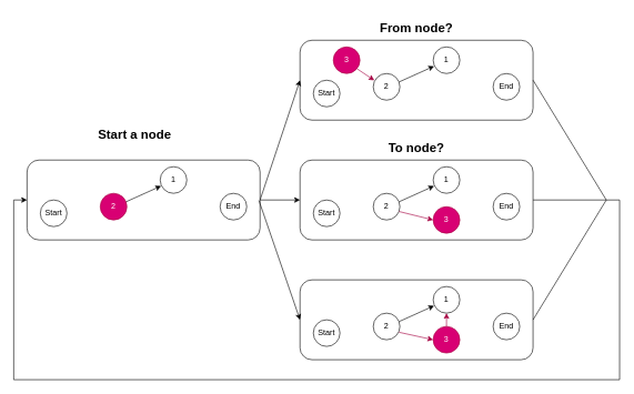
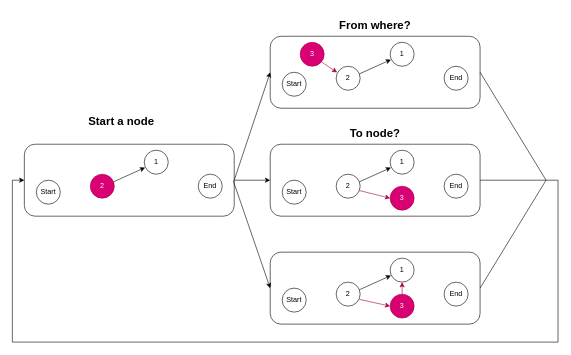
  <mxCell id="0" />
  <mxCell id="1" parent="0" />
  <mxCell id="2" value="&lt;h1 style=&quot;margin-top: 0px;&quot;&gt;&lt;span style=&quot;font-size: 19px;&quot;&gt;Start a node&lt;/span&gt;&lt;/h1&gt;" style="text;html=1;whiteSpace=wrap;overflow=hidden;rounded=0;" parent="1" vertex="1"><mxGeometry x="145" y="180" width="140" height="40" as="geometry" /></mxCell>
  <mxCell id="3" value="" style="group" parent="1" vertex="1" connectable="0"><mxGeometry x="40" y="240" width="350" height="120" as="geometry" /></mxCell>
  <mxCell id="4" value="" style="rounded=1;whiteSpace=wrap;html=1;fillColor=none;" parent="3" vertex="1"><mxGeometry width="350" height="120" as="geometry" /></mxCell>
  <mxCell id="5" value="Start" style="ellipse;whiteSpace=wrap;html=1;aspect=fixed;" parent="3" vertex="1"><mxGeometry x="20" y="60" width="40" height="40" as="geometry" /></mxCell>
  <mxCell id="6" value="End" style="ellipse;whiteSpace=wrap;html=1;aspect=fixed;" parent="3" vertex="1"><mxGeometry x="290" y="50" width="40" height="40" as="geometry" /></mxCell>
  <mxCell id="7" value="1" style="ellipse;whiteSpace=wrap;html=1;aspect=fixed;" parent="3" vertex="1"><mxGeometry x="200" y="10" width="40" height="40" as="geometry" /></mxCell>
  <mxCell id="8" value="2" style="ellipse;whiteSpace=wrap;html=1;aspect=fixed;fillColor=#d80073;fontColor=#ffffff;strokeColor=#A50040;" parent="3" vertex="1"><mxGeometry x="110" y="50" width="40" height="40" as="geometry" /></mxCell>
  <mxCell id="9" value="" style="endArrow=classic;html=1;rounded=0;exitX=0.968;exitY=0.318;exitDx=0;exitDy=0;exitPerimeter=0;entryX=0.034;entryY=0.724;entryDx=0;entryDy=0;entryPerimeter=0;" parent="3" source="8" target="7" edge="1"><mxGeometry width="50" height="50" relative="1" as="geometry"><mxPoint x="350" y="50" as="sourcePoint" /><mxPoint x="220" y="70" as="targetPoint" /></mxGeometry></mxCell>
  <mxCell id="10" value="" style="endArrow=classic;html=1;rounded=0;exitX=1;exitY=0.5;exitDx=0;exitDy=0;entryX=0;entryY=0.5;entryDx=0;entryDy=0;" parent="1" source="4" target="14" edge="1"><mxGeometry width="50" height="50" relative="1" as="geometry"><mxPoint x="610" y="150" as="sourcePoint" /><mxPoint x="660" y="100" as="targetPoint" /></mxGeometry></mxCell>
  <mxCell id="11" value="" style="endArrow=classic;html=1;rounded=0;exitX=1;exitY=0.5;exitDx=0;exitDy=0;entryX=0;entryY=0.5;entryDx=0;entryDy=0;" parent="1" source="4" target="24" edge="1"><mxGeometry width="50" height="50" relative="1" as="geometry"><mxPoint x="400" y="310" as="sourcePoint" /><mxPoint x="450" y="160" as="targetPoint" /></mxGeometry></mxCell>
  <mxCell id="12" value="" style="group" parent="1" vertex="1" connectable="0"><mxGeometry x="450" y="200" width="350" height="160" as="geometry" /></mxCell>
  <mxCell id="13" value="&lt;h1 style=&quot;margin-top: 0px;&quot;&gt;&lt;span style=&quot;font-size: 19px;&quot;&gt;To node?&lt;/span&gt;&lt;/h1&gt;" style="text;html=1;whiteSpace=wrap;overflow=hidden;rounded=0;align=center;" parent="12" vertex="1"><mxGeometry x="105" width="140" height="40" as="geometry" /></mxCell>
  <mxCell id="14" value="" style="rounded=1;whiteSpace=wrap;html=1;fillColor=none;" parent="12" vertex="1"><mxGeometry y="40" width="350" height="120" as="geometry" /></mxCell>
  <mxCell id="15" value="Start" style="ellipse;whiteSpace=wrap;html=1;aspect=fixed;" parent="12" vertex="1"><mxGeometry x="20" y="100" width="40" height="40" as="geometry" /></mxCell>
  <mxCell id="16" value="End" style="ellipse;whiteSpace=wrap;html=1;aspect=fixed;" parent="12" vertex="1"><mxGeometry x="290" y="90" width="40" height="40" as="geometry" /></mxCell>
  <mxCell id="17" value="1" style="ellipse;whiteSpace=wrap;html=1;aspect=fixed;" parent="12" vertex="1"><mxGeometry x="200" y="50" width="40" height="40" as="geometry" /></mxCell>
  <mxCell id="18" value="2" style="ellipse;whiteSpace=wrap;html=1;aspect=fixed;" parent="12" vertex="1"><mxGeometry x="110" y="90" width="40" height="40" as="geometry" /></mxCell>
  <mxCell id="19" value="" style="endArrow=classic;html=1;rounded=0;exitX=0.968;exitY=0.318;exitDx=0;exitDy=0;exitPerimeter=0;entryX=0.034;entryY=0.724;entryDx=0;entryDy=0;entryPerimeter=0;" parent="12" source="18" target="17" edge="1"><mxGeometry width="50" height="50" relative="1" as="geometry"><mxPoint x="350" y="90" as="sourcePoint" /><mxPoint x="220" y="110" as="targetPoint" /></mxGeometry></mxCell>
  <mxCell id="20" value="3" style="ellipse;whiteSpace=wrap;html=1;aspect=fixed;fillColor=#d80073;fontColor=#ffffff;strokeColor=#A50040;" parent="12" vertex="1"><mxGeometry x="200" y="110" width="40" height="40" as="geometry" /></mxCell>
  <mxCell id="21" value="" style="endArrow=classic;html=1;rounded=0;exitX=0.969;exitY=0.681;exitDx=0;exitDy=0;exitPerimeter=0;entryX=0;entryY=0.5;entryDx=0;entryDy=0;fillColor=#d80073;strokeColor=#A50040;" parent="12" source="18" target="20" edge="1"><mxGeometry width="50" height="50" relative="1" as="geometry"><mxPoint x="159" y="113" as="sourcePoint" /><mxPoint x="211" y="89" as="targetPoint" /></mxGeometry></mxCell>
  <mxCell id="22" value="" style="group" parent="1" vertex="1" connectable="0"><mxGeometry x="450" y="20" width="350" height="160" as="geometry" /></mxCell>
  <mxCell id="23" value="" style="group" parent="22" vertex="1" connectable="0"><mxGeometry y="40" width="350" height="120" as="geometry" /></mxCell>
  <mxCell id="24" value="" style="rounded=1;whiteSpace=wrap;html=1;fillColor=none;" parent="23" vertex="1"><mxGeometry width="350" height="120" as="geometry" /></mxCell>
  <mxCell id="25" value="Start" style="ellipse;whiteSpace=wrap;html=1;aspect=fixed;" parent="23" vertex="1"><mxGeometry x="20" y="60" width="40" height="40" as="geometry" /></mxCell>
  <mxCell id="26" value="End" style="ellipse;whiteSpace=wrap;html=1;aspect=fixed;" parent="23" vertex="1"><mxGeometry x="290" y="50" width="40" height="40" as="geometry" /></mxCell>
  <mxCell id="27" value="1" style="ellipse;whiteSpace=wrap;html=1;aspect=fixed;" parent="23" vertex="1"><mxGeometry x="200" y="10" width="40" height="40" as="geometry" /></mxCell>
  <mxCell id="28" value="2" style="ellipse;whiteSpace=wrap;html=1;aspect=fixed;" parent="23" vertex="1"><mxGeometry x="110" y="50" width="40" height="40" as="geometry" /></mxCell>
  <mxCell id="29" value="" style="endArrow=classic;html=1;rounded=0;exitX=0.968;exitY=0.318;exitDx=0;exitDy=0;exitPerimeter=0;entryX=0.034;entryY=0.724;entryDx=0;entryDy=0;entryPerimeter=0;" parent="23" source="28" target="27" edge="1"><mxGeometry width="50" height="50" relative="1" as="geometry"><mxPoint x="350" y="50" as="sourcePoint" /><mxPoint x="220" y="70" as="targetPoint" /></mxGeometry></mxCell>
  <mxCell id="30" value="3" style="ellipse;whiteSpace=wrap;html=1;aspect=fixed;fillColor=#d80073;fontColor=#ffffff;strokeColor=#A50040;" parent="23" vertex="1"><mxGeometry x="50" y="10" width="40" height="40" as="geometry" /></mxCell>
  <mxCell id="31" value="" style="endArrow=classic;html=1;rounded=0;exitX=0.899;exitY=0.825;exitDx=0;exitDy=0;entryX=0.039;entryY=0.257;entryDx=0;entryDy=0;fillColor=#d80073;strokeColor=#A50040;entryPerimeter=0;exitPerimeter=0;" parent="23" source="30" target="28" edge="1"><mxGeometry width="50" height="50" relative="1" as="geometry"><mxPoint x="159" y="73" as="sourcePoint" /><mxPoint x="211" y="49" as="targetPoint" /></mxGeometry></mxCell>
- <mxCell id="32" value="&lt;h1 style=&quot;margin-top: 0px;&quot;&gt;&lt;span style=&quot;font-size: 19px;&quot;&gt;From node?&lt;/span&gt;&lt;/h1&gt;" style="text;html=1;whiteSpace=wrap;overflow=hidden;rounded=0;align=center;" parent="22" vertex="1"><mxGeometry x="105" width="140" height="40" as="geometry" /></mxCell>
+ <mxCell id="32" value="&lt;h1 style=&quot;margin-top: 0px;&quot;&gt;&lt;span style=&quot;font-size: 19px;&quot;&gt;From where?&lt;/span&gt;&lt;/h1&gt;" style="text;html=1;whiteSpace=wrap;overflow=hidden;rounded=0;align=center;" parent="22" vertex="1"><mxGeometry x="105" width="140" height="40" as="geometry" /></mxCell>
  <mxCell id="33" value="" style="endArrow=classic;html=1;rounded=0;exitX=0.995;exitY=0.505;exitDx=0;exitDy=0;entryX=0;entryY=0.5;entryDx=0;entryDy=0;exitPerimeter=0;" parent="1" source="4" target="36" edge="1"><mxGeometry width="50" height="50" relative="1" as="geometry"><mxPoint x="400" y="310" as="sourcePoint" /><mxPoint x="460" y="310" as="targetPoint" /></mxGeometry></mxCell>
  <mxCell id="34" value="" style="group" parent="1" vertex="1" connectable="0"><mxGeometry x="450" y="380" width="350" height="160" as="geometry" /></mxCell>
  <mxCell id="35" value="" style="group" parent="34" vertex="1" connectable="0"><mxGeometry y="40" width="350" height="120" as="geometry" /></mxCell>
  <mxCell id="36" value="" style="rounded=1;whiteSpace=wrap;html=1;fillColor=none;" parent="35" vertex="1"><mxGeometry width="350" height="120" as="geometry" /></mxCell>
  <mxCell id="37" value="Start" style="ellipse;whiteSpace=wrap;html=1;aspect=fixed;" parent="35" vertex="1"><mxGeometry x="20" y="60" width="40" height="40" as="geometry" /></mxCell>
  <mxCell id="38" value="End" style="ellipse;whiteSpace=wrap;html=1;aspect=fixed;" parent="35" vertex="1"><mxGeometry x="290" y="50" width="40" height="40" as="geometry" /></mxCell>
  <mxCell id="39" value="1" style="ellipse;whiteSpace=wrap;html=1;aspect=fixed;" parent="35" vertex="1"><mxGeometry x="200" y="10" width="40" height="40" as="geometry" /></mxCell>
  <mxCell id="40" value="2" style="ellipse;whiteSpace=wrap;html=1;aspect=fixed;" parent="35" vertex="1"><mxGeometry x="110" y="50" width="40" height="40" as="geometry" /></mxCell>
  <mxCell id="41" value="" style="endArrow=classic;html=1;rounded=0;exitX=0.968;exitY=0.318;exitDx=0;exitDy=0;exitPerimeter=0;entryX=0.034;entryY=0.724;entryDx=0;entryDy=0;entryPerimeter=0;" parent="35" source="40" target="39" edge="1"><mxGeometry width="50" height="50" relative="1" as="geometry"><mxPoint x="350" y="50" as="sourcePoint" /><mxPoint x="220" y="70" as="targetPoint" /></mxGeometry></mxCell>
  <mxCell id="42" value="3" style="ellipse;whiteSpace=wrap;html=1;aspect=fixed;fillColor=#d80073;fontColor=#ffffff;strokeColor=#A50040;" parent="35" vertex="1"><mxGeometry x="200" y="70" width="40" height="40" as="geometry" /></mxCell>
  <mxCell id="43" value="" style="endArrow=classic;html=1;rounded=0;exitX=0.965;exitY=0.718;exitDx=0;exitDy=0;exitPerimeter=0;entryX=0;entryY=0.5;entryDx=0;entryDy=0;fillColor=#d80073;strokeColor=#A50040;" parent="35" source="40" target="42" edge="1"><mxGeometry width="50" height="50" relative="1" as="geometry"><mxPoint x="159" y="73" as="sourcePoint" /><mxPoint x="211" y="49" as="targetPoint" /></mxGeometry></mxCell>
  <mxCell id="44" value="" style="endArrow=classic;html=1;rounded=0;exitX=0.5;exitY=0;exitDx=0;exitDy=0;entryX=0.5;entryY=1;entryDx=0;entryDy=0;fillColor=#d80073;strokeColor=#A50040;" parent="35" source="42" target="39" edge="1"><mxGeometry width="50" height="50" relative="1" as="geometry"><mxPoint x="159" y="89" as="sourcePoint" /><mxPoint x="210" y="100" as="targetPoint" /></mxGeometry></mxCell>
  <mxCell id="45" style="edgeStyle=orthogonalEdgeStyle;rounded=0;orthogonalLoop=1;jettySize=auto;html=1;exitX=1;exitY=0.5;exitDx=0;exitDy=0;entryX=0;entryY=0.5;entryDx=0;entryDy=0;" parent="1" target="4" edge="1"><mxGeometry relative="1" as="geometry"><Array as="points"><mxPoint x="930" y="300" /><mxPoint x="930" y="570" /><mxPoint x="20" y="570" /><mxPoint x="20" y="300" /></Array><mxPoint x="910" y="300" as="sourcePoint" /></mxGeometry></mxCell>
  <mxCell id="46" value="" style="endArrow=none;html=1;rounded=0;exitX=1;exitY=0.5;exitDx=0;exitDy=0;" edge="1" parent="1" source="24"><mxGeometry width="50" height="50" relative="1" as="geometry"><mxPoint x="1040" y="60" as="sourcePoint" /><mxPoint x="910" y="300" as="targetPoint" /></mxGeometry></mxCell>
  <mxCell id="47" value="" style="endArrow=none;html=1;rounded=0;exitX=1;exitY=0.5;exitDx=0;exitDy=0;" edge="1" parent="1" source="14"><mxGeometry width="50" height="50" relative="1" as="geometry"><mxPoint x="890" y="130" as="sourcePoint" /><mxPoint x="910" y="300" as="targetPoint" /></mxGeometry></mxCell>
  <mxCell id="48" value="" style="endArrow=none;html=1;rounded=0;exitX=1;exitY=0.5;exitDx=0;exitDy=0;" edge="1" parent="1" source="36"><mxGeometry width="50" height="50" relative="1" as="geometry"><mxPoint x="810" y="130" as="sourcePoint" /><mxPoint x="910" y="300" as="targetPoint" /></mxGeometry></mxCell>
